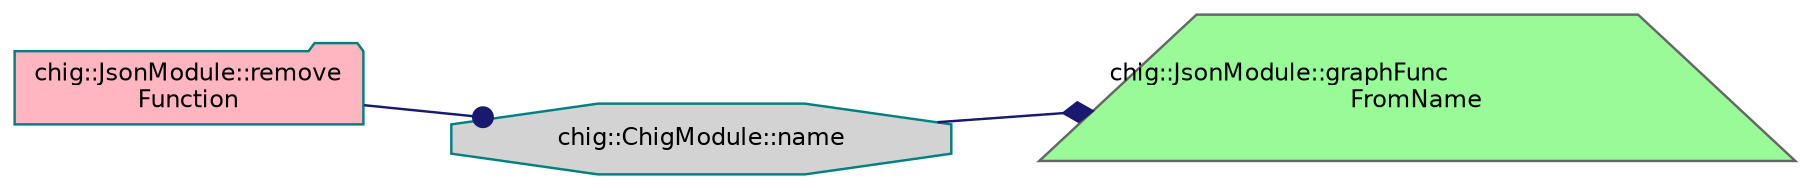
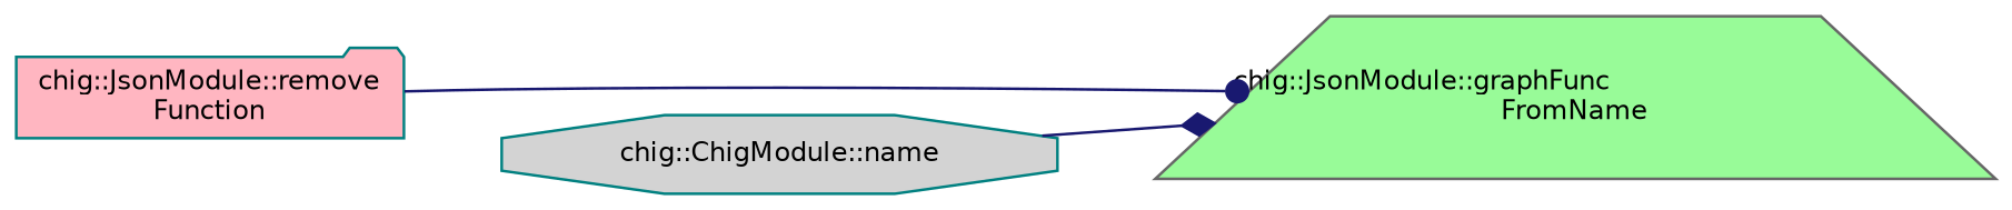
  digraph {
    rankdir=LR
    node [color=teal fontname=Helvetica fontsize=10 style=filled]
    edge [color=midnightblue fontname=Helvetica fontsize=10 labelfontname=Helvetica labelfontsize=10 style=solid]
    n1 [fillcolor=lightpink fontcolor=black height=0.2 label="chig::JsonModule::remove\lFunction" shape=folder width=0.4]
    n2 [color=gray40 fillcolor=palegreen height=0.2 label="chig::JsonModule::graphFunc\lFromName" shape=trapezium width=0.4]
    n3 [fillcolor=lightgrey height=0.2 label="chig::ChigModule::name" shape=octagon width=0.4]
-   n1 -> n3 [arrowhead=dot]
+   n1 -> n2 [arrowhead=dot]
    n3 -> n2 [arrowhead=diamond]
  }
